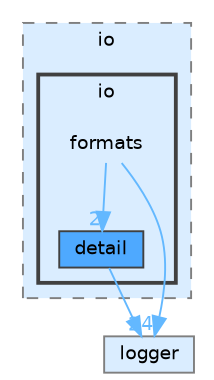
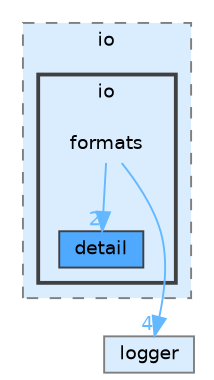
  digraph {
    compound=true
    fontname="DejaVu Sans"
    node [fontname="DejaVu Sans" fontsize=10 shape=box style=filled]
    edge [color=steelblue1 fontcolor=steelblue1 fontname="DejaVu Sans" fontsize=10 headlabel=2 labeldistance=1.5 labelfontname=Helvetica labelfontsize=10]
    n1 [height=0.2 label=formats shape=plaintext width=0.4 style=""]
    n2 [color=grey25 fillcolor="#4ea9ff" height=0.2 label=detail width=0.4]
    n3 [color=grey50 fillcolor="#daedff" height=0.2 label=logger width=0.4]
    subgraph cluster_1 {
      bgcolor="#daedff"
      fontsize=10
      label=io
      pencolor=grey50
      style="filled,dashed"
      subgraph cluster_2 {
        bgcolor="#daedff"
        fontsize=10
        label=io
        pencolor=grey25
        style="filled,bold"
        n1
        n2
      }
    }
    n1 -> n2
    n1 -> n3 [headlabel=4]
-   n2 -> n3
  }
